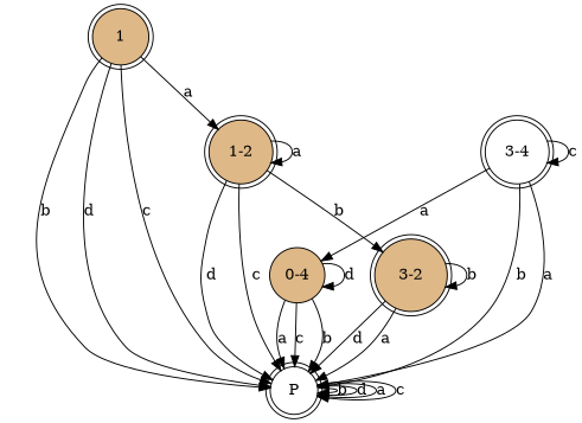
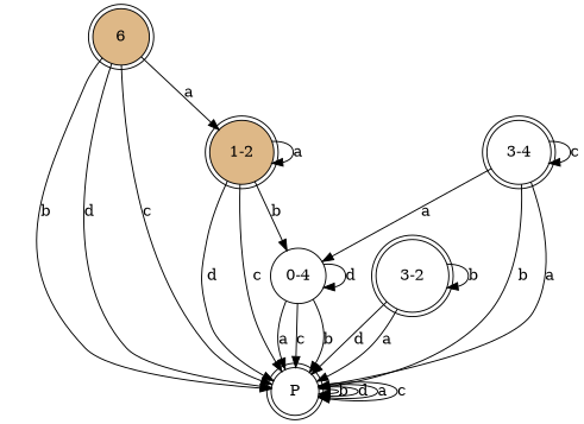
  digraph {
    bgcolor=white
    node [color=black fillcolor=white shape=doublecircle style=filled]
-   1 [fillcolor=burlywood]
+   1 [fillcolor=burlywood label=6]
    "1-2" [fillcolor=burlywood]
    P
-   "3-2" [fillcolor=burlywood]
+   "3-2"
    "3-4"
-   "0-4" [fillcolor=burlywood shape=circle]
+   "0-4" [shape=circle]
    1 -> "1-2" [label=a]
    1 -> P [label=b]
    1 -> P [label=d]
    1 -> P [label=c]
    "1-2" -> "1-2" [label=a]
    "1-2" -> P [label=d]
    "1-2" -> P [label=c]
-   "1-2" -> "3-2" [label=b]
+   "1-2" -> "0-4" [label=b]
    P -> P [label=b]
    P -> P [label=d]
    P -> P [label=a]
    P -> P [label=c]
    "3-2" -> P [label=d]
    "3-2" -> P [label=a]
    "3-2" -> "3-2" [label=b]
    "3-4" -> P [label=b]
    "3-4" -> P [label=a]
    "3-4" -> "3-4" [label=c]
    "3-4" -> "0-4" [label=a]
    "0-4" -> P [label=b]
    "0-4" -> P [label=a]
    "0-4" -> P [label=c]
    "0-4" -> "0-4" [label=d]
  }
